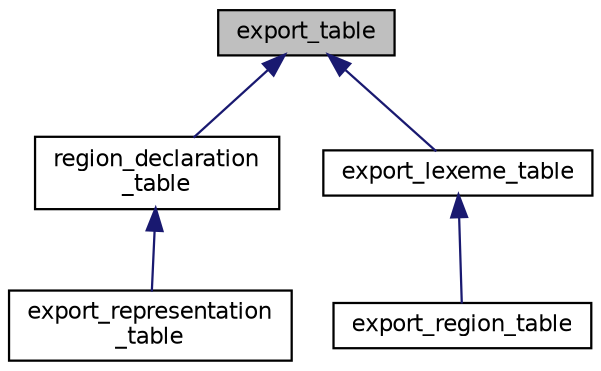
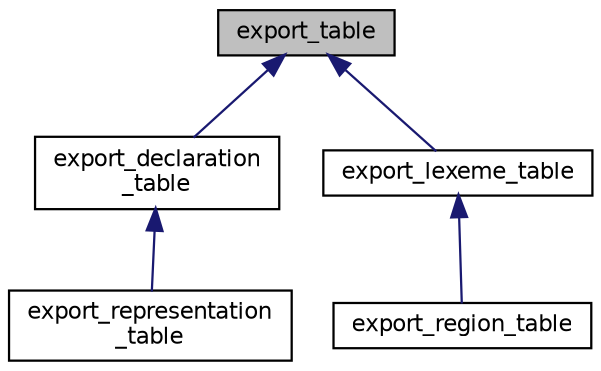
  digraph {
    rankdir=TB
    node [color=black fillcolor=white fontname=Helvetica fontsize=10 shape=record style=filled]
    edge [color=midnightblue dir=back fontname=Helvetica fontsize=10 labelfontname=Helvetica labelfontsize=10 style=solid]
    n1 [fillcolor=grey75 fontcolor=black height=0.2 label=export_table width=0.4]
-   n2 [height=0.2 label="region_declaration\l_table" width=0.4]
+   n2 [height=0.2 label="export_declaration\l_table" width=0.4]
    n3 [height=0.2 label=export_lexeme_table width=0.4]
    n4 [height=0.2 label="export_representation\l_table" width=0.4]
    n5 [height=0.2 label=export_region_table width=0.4]
    n1 -> n2
    n1 -> n3
    n2 -> n4
    n3 -> n5
  }
